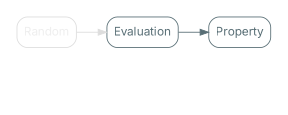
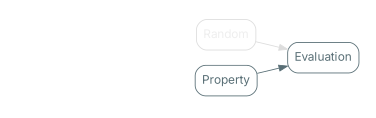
  digraph {
    rankdir=LR
    fontname=Inter
    node [color="#586E75" fillcolor="#ffffff" fontcolor="#586E75" fontname=Inter shape=rectangle style="rounded,filled"]
    edge [color="#586E75" fontcolor="#000000" fontname=Inter fontsize=11 style=invis]
    n1 [color="#dddddd" fontcolor="#eeeeee" label=Random]
    Evaluation
    n3 [label=Property]
    Invis [style=invis]
    n5 [label=Evaluation style=invis]
    subgraph cluster_1 {
      color=transparent
      n1
      Evaluation
      n3
    }
    subgraph cluster_2 {
      color=transparent
      Invis
      n5
    }
    n1 -> Evaluation [color="#dddddd" style=""]
    n1 -> Invis [constraint=false]
-   Evaluation -> n3 [style=""]
+   n3 -> Evaluation [style=""]
    Evaluation -> n5 [constraint=false]
    Invis -> n5
    n5 -> n3
  }
